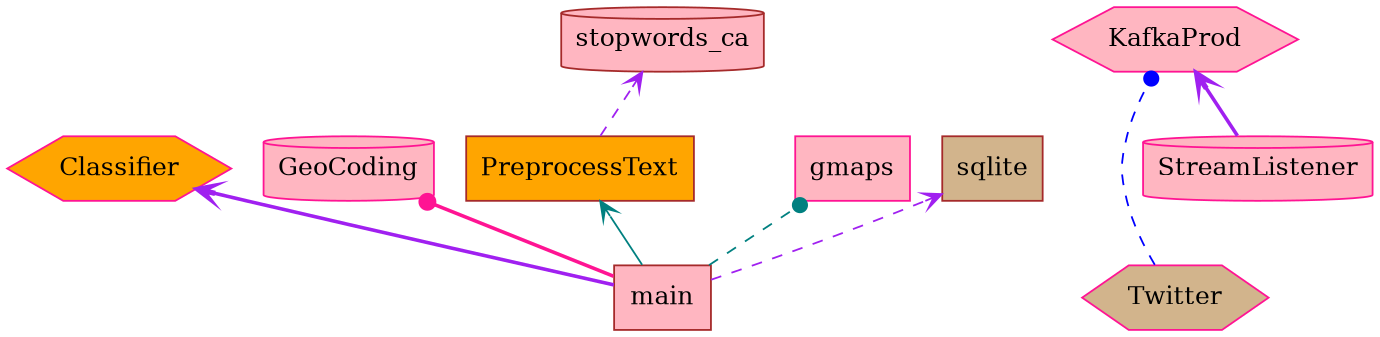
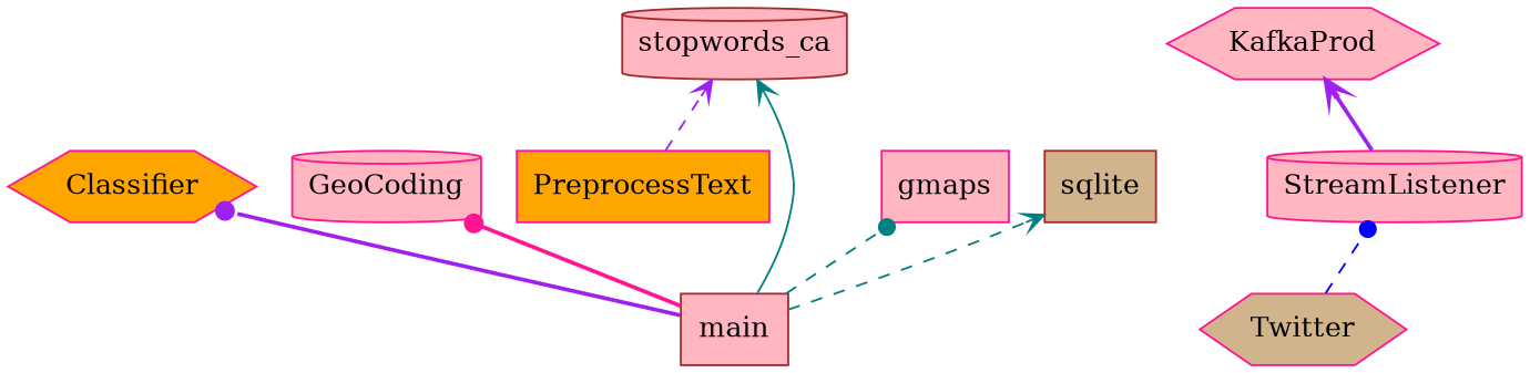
  digraph {
    rankdir=BT
    node [color=deeppink fillcolor=lightpink shape=box style=filled]
    edge [arrowhead=vee arrowtail=none color=purple style=dashed]
    n1 [fillcolor=orange label=Classifier shape=hexagon]
    n2 [label=GeoCoding shape=cylinder]
    n3 [label=KafkaProd shape=hexagon]
-   n4 [color=brown fillcolor=orange label=PreprocessText]
+   n4 [fillcolor=orange label=PreprocessText]
    n5 [color=brown label=stopwords_ca shape=cylinder]
    n6 [label=StreamListener shape=cylinder]
    n7 [fillcolor=tan label=Twitter shape=hexagon]
    n8 [label=gmaps]
    n9 [color=brown label=main]
    n10 [color=brown fillcolor=tan label=sqlite]
    n4 -> n5
    n6 -> n3 [style=bold]
-   n7 -> n3 [arrowhead=dot color=blue]
-   n9 -> n1 [style=bold]
+   n7 -> n6 [arrowhead=dot color=blue]
+   n9 -> n1 [arrowhead=dot style=bold]
    n9 -> n2 [arrowhead=dot color=deeppink style=bold]
-   n9 -> n4 [color=teal style=solid]
+   n9 -> n5 [color=teal style=solid]
    n9 -> n8 [arrowhead=dot color=teal]
-   n9 -> n10
+   n9 -> n10 [color=teal]
  }
